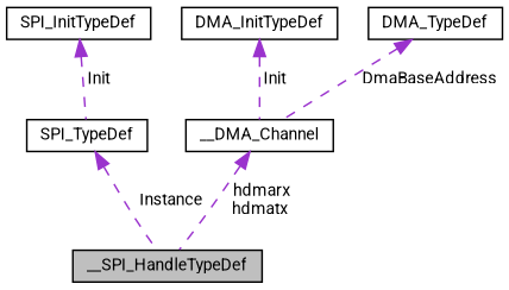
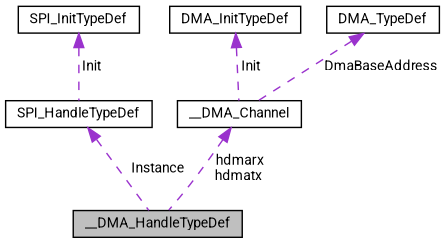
  digraph {
    fontname=Roboto
    node [color=black fillcolor=white fontname=Roboto fontsize=10 shape=record style=filled]
    edge [color=darkorchid3 dir=back fontname=Roboto fontsize=10 labelfontname=Helvetica labelfontsize=10 style=dashed]
-   n1 [fillcolor=grey75 fontcolor=black height=0.2 label=__SPI_HandleTypeDef width=0.4]
-   n2 [height=0.2 label=SPI_TypeDef width=0.4]
+   n1 [fillcolor=grey75 fontcolor=black height=0.2 label=__DMA_HandleTypeDef width=0.4]
+   n2 [height=0.2 label=SPI_HandleTypeDef width=0.4]
    n3 [height=0.2 label=SPI_InitTypeDef width=0.4]
    n4 [height=0.2 label=__DMA_Channel width=0.4]
    n5 [height=0.2 label=DMA_InitTypeDef width=0.4]
    n6 [height=0.2 label=DMA_TypeDef width=0.4]
    n2 -> n1 [label=" Instance"]
    n3 -> n2 [label=" Init"]
    n4 -> n1 [label=" hdmarx\nhdmatx"]
    n5 -> n4 [label=" Init"]
    n6 -> n4 [label=" DmaBaseAddress"]
  }
